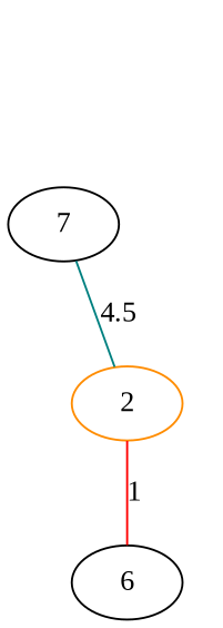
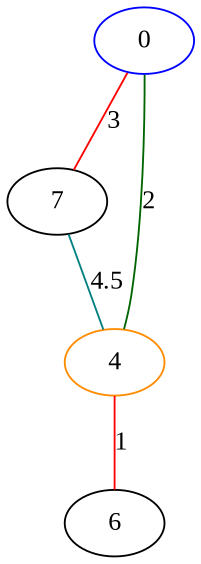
  graph {
    fontname="Liberation Serif"
    node [color=black fontname="Liberation Serif"]
    edge [color=red fontname="Liberation Serif"]
+   0 [color=blue]
    n2 [label=7]
-   2 [color=darkorange]
+   2 [color=darkorange label=4]
    n4 [label=6]
+   0 -- n2 [label=3]
+   0 -- 2 [color=darkgreen label=2]
    n2 -- 2 [color=teal label=4.5]
    2 -- n4 [label=1]
  }
